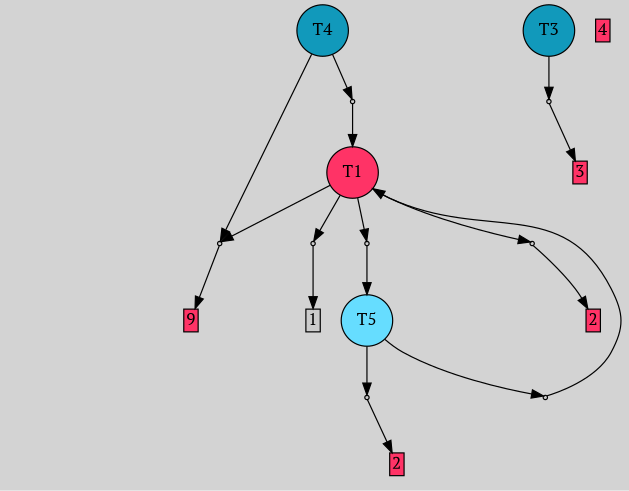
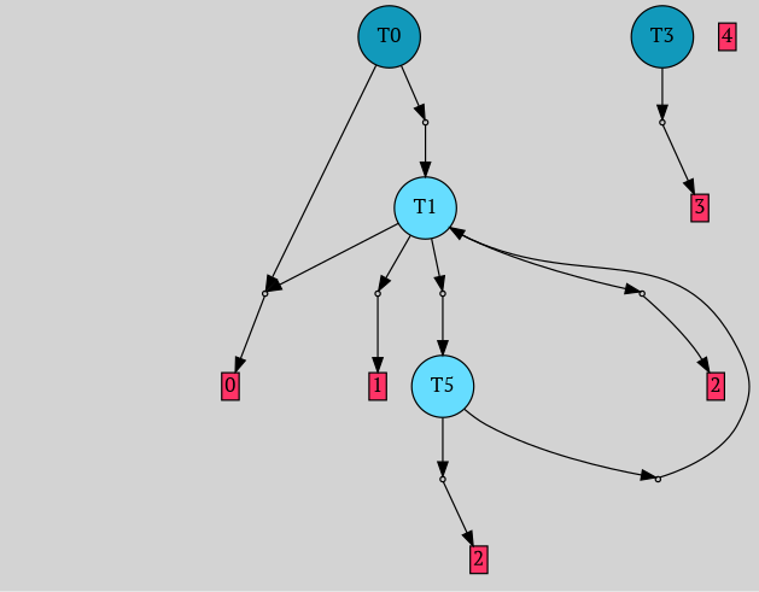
  digraph {
    bgcolor=lightgray
    fontname="PT Serif"
    node [fontname="PT Serif" shape=box style=filled]
    edge [fontname="PT Serif"]
-   T0 [fillcolor="#1199bb" shape=circle label=T4]
+   T0 [fillcolor="#1199bb" shape=circle]
    T3 [fillcolor="#1199bb" shape=circle]
    n3 [fillcolor="#ff3366" height=0 label=4 margin=0.03 width=0]
    P0 [fillcolor="#cccccc" shape=point]
    P4 [fillcolor="#cccccc" shape=point]
    P3 [fillcolor="#cccccc" shape=point]
    n7 [label="0|1&6554|$0|1#0|0&#92;n0|1&6554|$0|1#0|0&#92;n0|1&6554|$0|1#0|0&#92;n" style=invis]
-   n8 [fillcolor="#ff3366" height=0 label=9 margin=0.03 width=0]
-   T1 [fillcolor="#ff3366" shape=circle]
+   n8 [fillcolor="#ff3366" height=0 label=0 margin=0.03 width=0]
+   T1 [fillcolor="#66ddff" shape=circle]
    I4 [style=invis]
    P1 [fillcolor="#cccccc" shape=point]
    P5 [fillcolor="#cccccc" shape=point]
    P7 [fillcolor="#cccccc" shape=point]
    I1 [style=invis]
-   n15 [fillcolor="#cccccc" height=0 label=1 margin=0.03 width=0]
+   n15 [fillcolor="#ff3366" height=0 label=1 margin=0.03 width=0]
    n16 [fillcolor="#66ddff" label=T5 shape=circle]
    I5 [style=invis]
    I7 [style=invis]
    n19 [fillcolor="#ff3366" height=0 label=2 margin=0.03 width=0]
    P2 [fillcolor="#cccccc" shape=point]
    P6 [fillcolor="#cccccc" shape=point]
    I2 [style=invis]
    n23 [fillcolor="#ff3366" height=0 label=2 margin=0.03 width=0]
    I6 [style=invis]
    I3 [style=invis]
    n26 [fillcolor="#ff3366" height=0 label=3 margin=0.03 width=0]
    subgraph sub_1 {
      rank=same
      T0
      T3
      n3
    }
    T0 -> P0
    T0 -> P4
    T3 -> P3
    P0 -> n7 [style=invis]
    P0 -> n8
    P4 -> T1
    P4 -> I4 [style=invis]
    P3 -> I3 [style=invis]
    P3 -> n26
    T1 -> P0
    T1 -> P1
    T1 -> P5
    T1 -> P7
    P1 -> I1 [style=invis]
    P1 -> n15
    P5 -> n16
    P5 -> I5 [style=invis]
    P7 -> I7 [style=invis]
    P7 -> n19
    n16 -> P2
    n16 -> P6
    P2 -> I2 [style=invis]
    P2 -> n23
    P6 -> T1
    P6 -> I6 [style=invis]
  }
